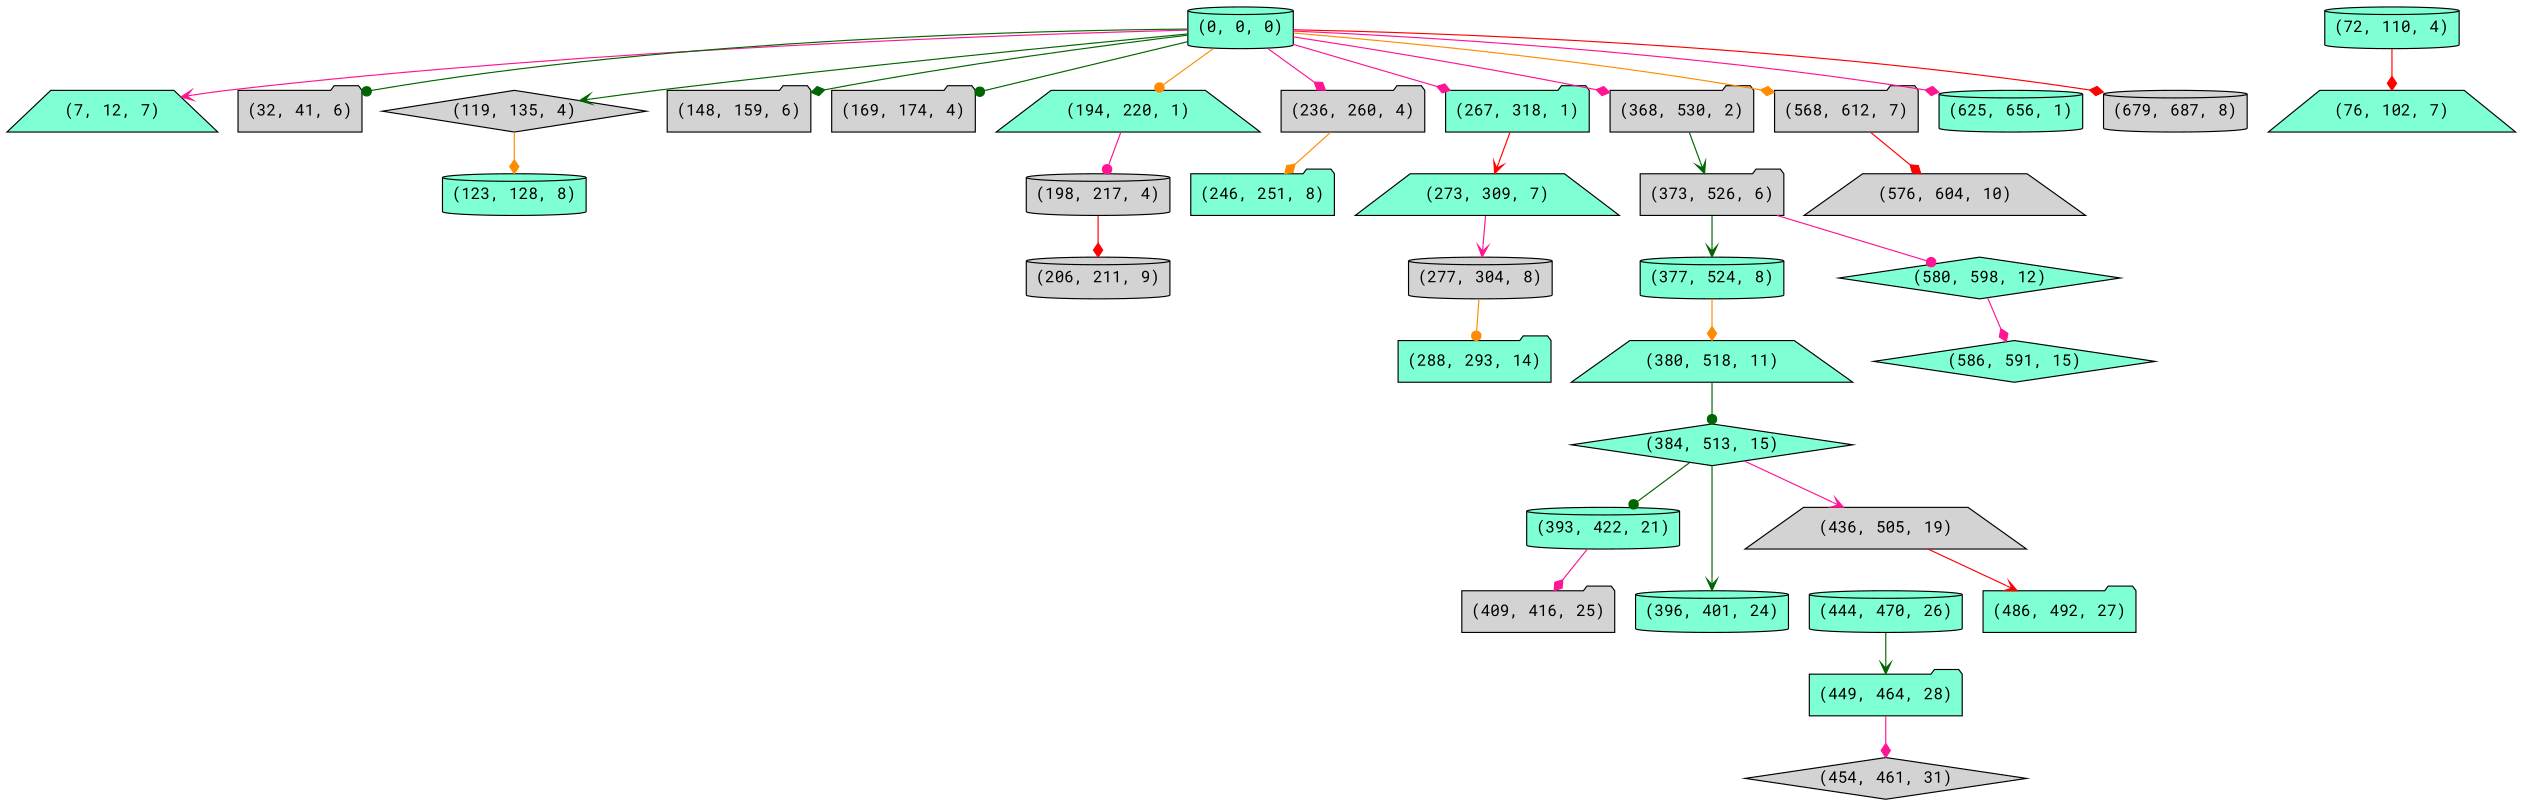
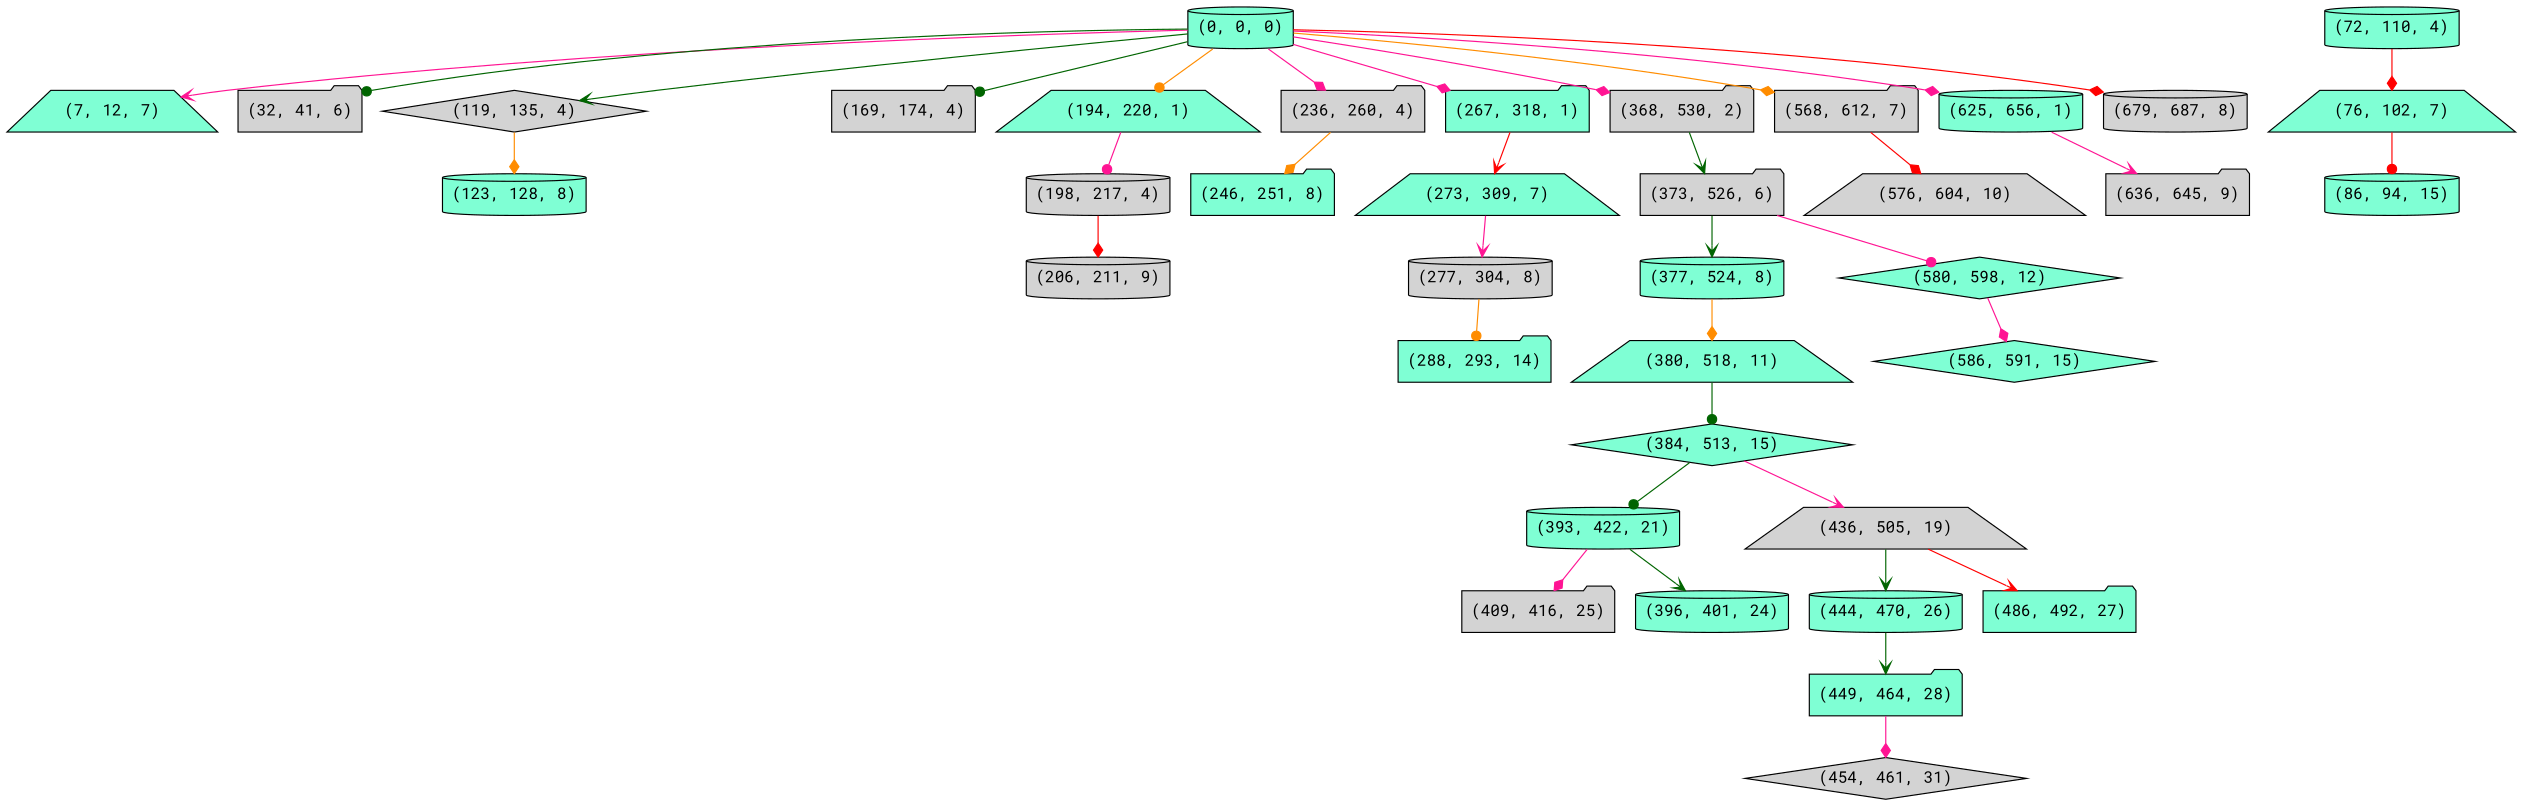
  digraph {
    fontname="Roboto Mono"
    node [fillcolor=aquamarine fontname="Roboto Mono" shape=folder style=filled]
    edge [arrowhead=diamond color=deeppink fontname="Roboto Mono"]
    "(0, 0, 0)" [shape=cylinder]
    "(7, 12, 7)" [shape=trapezium]
    "(32, 41, 6)" [fillcolor=lightgrey]
    "(119, 135, 4)" [fillcolor=lightgrey shape=diamond]
-   "(148, 159, 6)" [fillcolor=lightgrey]
    "(169, 174, 4)" [fillcolor=lightgrey]
    "(194, 220, 1)" [shape=trapezium]
    "(236, 260, 4)" [fillcolor=lightgrey]
    "(267, 318, 1)"
    "(368, 530, 2)" [fillcolor=lightgrey]
    "(568, 612, 7)" [fillcolor=lightgrey]
    "(625, 656, 1)" [shape=cylinder]
    "(679, 687, 8)" [fillcolor=lightgrey shape=cylinder]
    "(123, 128, 8)" [shape=cylinder]
    "(198, 217, 4)" [fillcolor=lightgrey shape=cylinder]
    "(246, 251, 8)"
    "(273, 309, 7)" [shape=trapezium]
    "(373, 526, 6)" [fillcolor=lightgrey]
    "(576, 604, 10)" [fillcolor=lightgrey shape=trapezium]
+   "(636, 645, 9)" [fillcolor=lightgrey]
    "(72, 110, 4)" [shape=cylinder]
    "(76, 102, 7)" [shape=trapezium]
+   "(86, 94, 15)" [shape=cylinder]
    "(206, 211, 9)" [fillcolor=lightgrey shape=cylinder]
    "(277, 304, 8)" [fillcolor=lightgrey shape=cylinder]
    "(288, 293, 14)"
    "(377, 524, 8)" [shape=cylinder]
    "(580, 598, 12)" [shape=diamond]
    "(380, 518, 11)" [shape=trapezium]
    "(384, 513, 15)" [shape=diamond]
    "(393, 422, 21)" [shape=cylinder]
    "(436, 505, 19)" [fillcolor=lightgrey shape=trapezium]
    "(396, 401, 24)" [shape=cylinder]
    "(409, 416, 25)" [fillcolor=lightgrey]
    "(444, 470, 26)" [shape=cylinder]
    "(486, 492, 27)"
    "(449, 464, 28)"
    "(454, 461, 31)" [fillcolor=lightgrey shape=diamond]
    "(586, 591, 15)" [shape=diamond]
    "(0, 0, 0)" -> "(7, 12, 7)" [arrowhead=vee]
    "(0, 0, 0)" -> "(32, 41, 6)" [arrowhead=dot color=darkgreen]
    "(0, 0, 0)" -> "(119, 135, 4)" [arrowhead=vee color=darkgreen]
-   "(0, 0, 0)" -> "(148, 159, 6)" [color=darkgreen]
    "(0, 0, 0)" -> "(169, 174, 4)" [arrowhead=dot color=darkgreen]
    "(0, 0, 0)" -> "(194, 220, 1)" [arrowhead=dot color=darkorange]
    "(0, 0, 0)" -> "(236, 260, 4)"
    "(0, 0, 0)" -> "(267, 318, 1)"
    "(0, 0, 0)" -> "(368, 530, 2)"
    "(0, 0, 0)" -> "(568, 612, 7)" [color=darkorange]
    "(0, 0, 0)" -> "(625, 656, 1)"
    "(0, 0, 0)" -> "(679, 687, 8)" [color=red]
    "(119, 135, 4)" -> "(123, 128, 8)" [color=darkorange]
    "(194, 220, 1)" -> "(198, 217, 4)" [arrowhead=dot]
    "(236, 260, 4)" -> "(246, 251, 8)" [color=darkorange]
    "(267, 318, 1)" -> "(273, 309, 7)" [arrowhead=vee color=red]
    "(368, 530, 2)" -> "(373, 526, 6)" [arrowhead=vee color=darkgreen]
    "(568, 612, 7)" -> "(576, 604, 10)" [color=red]
+   "(625, 656, 1)" -> "(636, 645, 9)" [arrowhead=vee]
    "(198, 217, 4)" -> "(206, 211, 9)" [color=red]
    "(273, 309, 7)" -> "(277, 304, 8)" [arrowhead=vee]
    "(373, 526, 6)" -> "(377, 524, 8)" [arrowhead=vee color=darkgreen]
    "(373, 526, 6)" -> "(580, 598, 12)" [arrowhead=dot]
    "(72, 110, 4)" -> "(76, 102, 7)" [color=red]
+   "(76, 102, 7)" -> "(86, 94, 15)" [arrowhead=dot color=red]
    "(277, 304, 8)" -> "(288, 293, 14)" [arrowhead=dot color=darkorange]
    "(377, 524, 8)" -> "(380, 518, 11)" [color=darkorange]
    "(580, 598, 12)" -> "(586, 591, 15)"
    "(380, 518, 11)" -> "(384, 513, 15)" [arrowhead=dot color=darkgreen]
    "(384, 513, 15)" -> "(393, 422, 21)" [arrowhead=dot color=darkgreen]
    "(384, 513, 15)" -> "(436, 505, 19)" [arrowhead=vee]
-   "(384, 513, 15)" -> "(396, 401, 24)" [arrowhead=vee color=darkgreen]
+   "(393, 422, 21)" -> "(396, 401, 24)" [arrowhead=vee color=darkgreen]
    "(393, 422, 21)" -> "(409, 416, 25)"
+   "(436, 505, 19)" -> "(444, 470, 26)" [arrowhead=vee color=darkgreen]
    "(436, 505, 19)" -> "(486, 492, 27)" [arrowhead=vee color=red]
    "(444, 470, 26)" -> "(449, 464, 28)" [arrowhead=vee color=darkgreen]
    "(449, 464, 28)" -> "(454, 461, 31)"
  }
